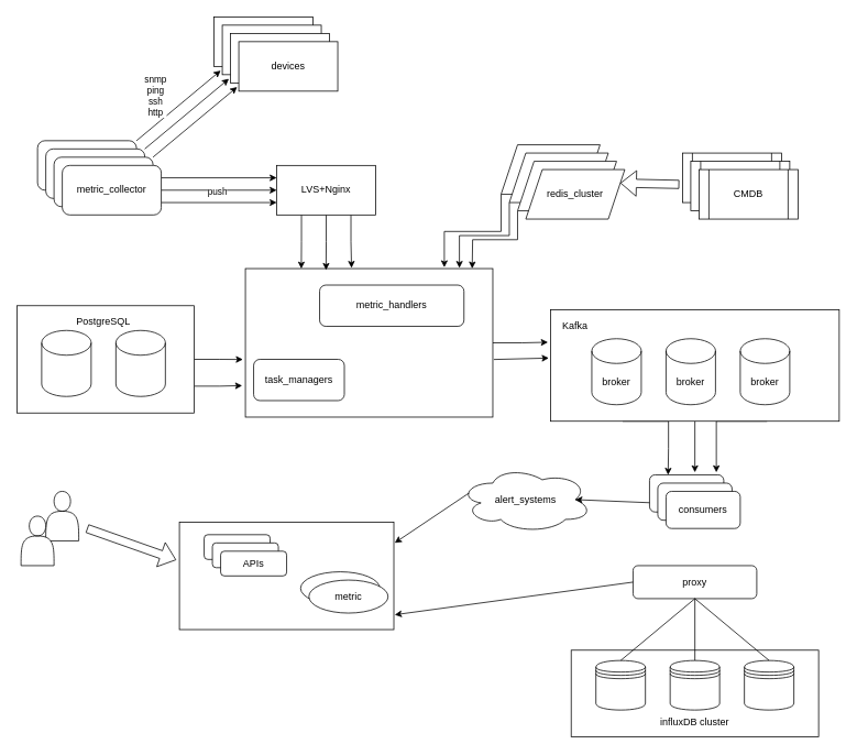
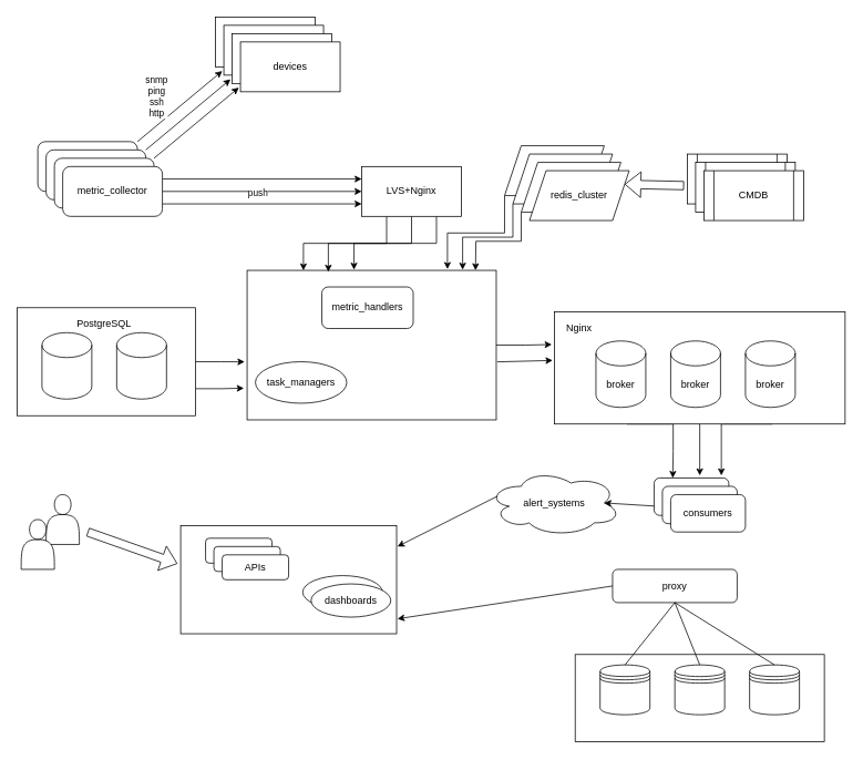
  <mxCell id="0" />
  <mxCell id="1" parent="0" />
  <mxCell id="2" style="edgeStyle=orthogonalEdgeStyle;rounded=0;orthogonalLoop=1;jettySize=auto;html=1;exitX=1;exitY=0.5;exitDx=0;exitDy=0;entryX=-0.009;entryY=0.291;entryDx=0;entryDy=0;entryPerimeter=0;" edge="1" parent="1" source="3" target="12"><mxGeometry relative="1" as="geometry" /></mxCell>
  <mxCell id="3" value="" style="rounded=0;whiteSpace=wrap;html=1;" vertex="1" parent="1"><mxGeometry x="297" y="325" width="300" height="180" as="geometry" /></mxCell>
  <mxCell id="4" value="" style="rounded=0;whiteSpace=wrap;html=1;" vertex="1" parent="1"><mxGeometry x="217" y="632.5" width="260" height="130" as="geometry" /></mxCell>
  <mxCell id="5" style="edgeStyle=orthogonalEdgeStyle;rounded=0;orthogonalLoop=1;jettySize=auto;html=1;exitX=1;exitY=0.5;exitDx=0;exitDy=0;entryX=-0.01;entryY=0.612;entryDx=0;entryDy=0;entryPerimeter=0;" edge="1" parent="1" source="7" target="3"><mxGeometry relative="1" as="geometry" /></mxCell>
  <mxCell id="6" style="edgeStyle=orthogonalEdgeStyle;rounded=0;orthogonalLoop=1;jettySize=auto;html=1;exitX=1;exitY=0.75;exitDx=0;exitDy=0;entryX=-0.013;entryY=0.788;entryDx=0;entryDy=0;entryPerimeter=0;" edge="1" parent="1" source="7" target="3"><mxGeometry relative="1" as="geometry" /></mxCell>
  <mxCell id="7" value="" style="rounded=0;whiteSpace=wrap;html=1;" vertex="1" parent="1"><mxGeometry x="20" y="370" width="215" height="130" as="geometry" /></mxCell>
  <mxCell id="8" value="" style="rounded=0;whiteSpace=wrap;html=1;" vertex="1" parent="1"><mxGeometry x="692" y="787.5" width="300" height="105" as="geometry" /></mxCell>
  <mxCell id="9" style="edgeStyle=orthogonalEdgeStyle;rounded=0;orthogonalLoop=1;jettySize=auto;html=1;exitX=0.5;exitY=1;exitDx=0;exitDy=0;entryX=0.611;entryY=-0.067;entryDx=0;entryDy=0;entryPerimeter=0;" edge="1" parent="1" source="12" target="41"><mxGeometry relative="1" as="geometry" /></mxCell>
  <mxCell id="10" style="edgeStyle=orthogonalEdgeStyle;rounded=0;orthogonalLoop=1;jettySize=auto;html=1;exitX=0.25;exitY=1;exitDx=0;exitDy=0;entryX=0.25;entryY=0;entryDx=0;entryDy=0;" edge="1" parent="1" source="12" target="41"><mxGeometry relative="1" as="geometry"><Array as="points"><mxPoint x="810" y="510" /><mxPoint x="810" y="543" /></Array></mxGeometry></mxCell>
  <mxCell id="11" style="edgeStyle=orthogonalEdgeStyle;rounded=0;orthogonalLoop=1;jettySize=auto;html=1;exitX=0.75;exitY=1;exitDx=0;exitDy=0;entryX=0.9;entryY=-0.067;entryDx=0;entryDy=0;entryPerimeter=0;" edge="1" parent="1" source="12" target="41"><mxGeometry relative="1" as="geometry"><Array as="points"><mxPoint x="868" y="510" /></Array></mxGeometry></mxCell>
  <mxCell id="12" value="" style="rounded=0;whiteSpace=wrap;html=1;" vertex="1" parent="1"><mxGeometry x="667" y="375" width="350" height="135" as="geometry" /></mxCell>
  <mxCell id="13" value="" style="edgeStyle=orthogonalEdgeStyle;rounded=0;orthogonalLoop=1;jettySize=auto;html=1;entryX=0.326;entryY=0.01;entryDx=0;entryDy=0;entryPerimeter=0;" edge="1" parent="1" source="16" target="3"><mxGeometry relative="1" as="geometry" /></mxCell>
  <mxCell id="14" style="edgeStyle=orthogonalEdgeStyle;rounded=0;orthogonalLoop=1;jettySize=auto;html=1;exitX=0.25;exitY=1;exitDx=0;exitDy=0;entryX=0.226;entryY=0.001;entryDx=0;entryDy=0;entryPerimeter=0;" edge="1" parent="1" source="16" target="3"><mxGeometry relative="1" as="geometry" /></mxCell>
  <mxCell id="15" style="edgeStyle=orthogonalEdgeStyle;rounded=0;orthogonalLoop=1;jettySize=auto;html=1;exitX=0.75;exitY=1;exitDx=0;exitDy=0;entryX=0.429;entryY=-0.004;entryDx=0;entryDy=0;entryPerimeter=0;" edge="1" parent="1" source="16" target="3"><mxGeometry relative="1" as="geometry" /></mxCell>
- <mxCell id="16" value="LVS+Nginx" style="rounded=0;whiteSpace=wrap;html=1;" vertex="1" parent="1"><mxGeometry x="335" y="200" width="120" height="60" as="geometry" /></mxCell>
+ <mxCell id="16" value="LVS+Nginx" style="rounded=0;whiteSpace=wrap;html=1;" vertex="1" parent="1"><mxGeometry x="435" y="200" width="120" height="60" as="geometry" /></mxCell>
  <mxCell id="17" value="" style="rounded=1;whiteSpace=wrap;html=1;" vertex="1" parent="1"><mxGeometry x="45" y="170" width="120" height="60" as="geometry" /></mxCell>
  <mxCell id="18" value="" style="rounded=1;whiteSpace=wrap;html=1;" vertex="1" parent="1"><mxGeometry x="55" y="180" width="120" height="60" as="geometry" /></mxCell>
  <mxCell id="19" value="" style="rounded=1;whiteSpace=wrap;html=1;" vertex="1" parent="1"><mxGeometry x="65" y="190" width="120" height="60" as="geometry" /></mxCell>
  <mxCell id="20" value="" style="edgeStyle=orthogonalEdgeStyle;rounded=0;orthogonalLoop=1;jettySize=auto;html=1;" edge="1" parent="1" source="24" target="16"><mxGeometry relative="1" as="geometry" /></mxCell>
  <mxCell id="21" value="push" style="edgeLabel;html=1;align=center;verticalAlign=middle;resizable=0;points=[];" vertex="1" connectable="0" parent="20"><mxGeometry x="-0.05" y="-1" relative="1" as="geometry"><mxPoint as="offset" /></mxGeometry></mxCell>
  <mxCell id="22" style="edgeStyle=orthogonalEdgeStyle;rounded=0;orthogonalLoop=1;jettySize=auto;html=1;exitX=1;exitY=0.25;exitDx=0;exitDy=0;entryX=0;entryY=0.25;entryDx=0;entryDy=0;" edge="1" parent="1" source="24" target="16"><mxGeometry relative="1" as="geometry" /></mxCell>
  <mxCell id="23" style="edgeStyle=orthogonalEdgeStyle;rounded=0;orthogonalLoop=1;jettySize=auto;html=1;exitX=1;exitY=0.75;exitDx=0;exitDy=0;entryX=0;entryY=0.75;entryDx=0;entryDy=0;" edge="1" parent="1" source="24" target="16"><mxGeometry relative="1" as="geometry" /></mxCell>
  <mxCell id="24" value="metric_collector" style="rounded=1;whiteSpace=wrap;html=1;" vertex="1" parent="1"><mxGeometry x="75" y="200" width="120" height="60" as="geometry" /></mxCell>
  <mxCell id="25" style="edgeStyle=orthogonalEdgeStyle;rounded=0;orthogonalLoop=1;jettySize=auto;html=1;exitX=0;exitY=1;exitDx=0;exitDy=0;entryX=0.804;entryY=-0.008;entryDx=0;entryDy=0;entryPerimeter=0;" edge="1" parent="1" source="26" target="3"><mxGeometry relative="1" as="geometry" /></mxCell>
  <mxCell id="26" value="" style="shape=parallelogram;perimeter=parallelogramPerimeter;whiteSpace=wrap;html=1;fixedSize=1;" vertex="1" parent="1"><mxGeometry x="607" y="175" width="120" height="60" as="geometry" /></mxCell>
  <mxCell id="27" style="edgeStyle=orthogonalEdgeStyle;rounded=0;orthogonalLoop=1;jettySize=auto;html=1;exitX=0;exitY=1;exitDx=0;exitDy=0;entryX=0.865;entryY=-0.004;entryDx=0;entryDy=0;entryPerimeter=0;" edge="1" parent="1" source="28" target="3"><mxGeometry relative="1" as="geometry" /></mxCell>
  <mxCell id="28" value="" style="shape=parallelogram;perimeter=parallelogramPerimeter;whiteSpace=wrap;html=1;fixedSize=1;" vertex="1" parent="1"><mxGeometry x="617" y="185" width="120" height="60" as="geometry" /></mxCell>
  <mxCell id="29" style="edgeStyle=orthogonalEdgeStyle;rounded=0;orthogonalLoop=1;jettySize=auto;html=1;exitX=0;exitY=1;exitDx=0;exitDy=0;" edge="1" parent="1" source="30"><mxGeometry relative="1" as="geometry"><mxPoint x="572" y="325" as="targetPoint" /></mxGeometry></mxCell>
  <mxCell id="30" value="" style="shape=parallelogram;perimeter=parallelogramPerimeter;whiteSpace=wrap;html=1;fixedSize=1;" vertex="1" parent="1"><mxGeometry x="627" y="195" width="120" height="60" as="geometry" /></mxCell>
  <mxCell id="31" value="redis_cluster" style="shape=parallelogram;perimeter=parallelogramPerimeter;whiteSpace=wrap;html=1;fixedSize=1;" vertex="1" parent="1"><mxGeometry x="637" y="205" width="120" height="60" as="geometry" /></mxCell>
- <mxCell id="32" value="task_managers" style="rounded=1;whiteSpace=wrap;html=1;" vertex="1" parent="1"><mxGeometry x="307" y="435" width="110" height="50" as="geometry" /></mxCell>
+ <mxCell id="32" value="task_managers" style="ellipse;whiteSpace=wrap;html=1;" vertex="1" parent="1"><mxGeometry x="307" y="435" width="110" height="50" as="geometry" /></mxCell>
  <mxCell id="33" value="broker" style="shape=cylinder3;whiteSpace=wrap;html=1;boundedLbl=1;backgroundOutline=1;size=15;" vertex="1" parent="1"><mxGeometry x="717" y="410" width="60" height="80" as="geometry" /></mxCell>
  <mxCell id="34" value="broker" style="shape=cylinder3;whiteSpace=wrap;html=1;boundedLbl=1;backgroundOutline=1;size=15;" vertex="1" parent="1"><mxGeometry x="807" y="410" width="60" height="80" as="geometry" /></mxCell>
  <mxCell id="35" value="broker" style="shape=cylinder3;whiteSpace=wrap;html=1;boundedLbl=1;backgroundOutline=1;size=15;" vertex="1" parent="1"><mxGeometry x="897" y="410" width="60" height="80" as="geometry" /></mxCell>
- <mxCell id="36" value="Kafka" style="text;html=1;strokeColor=none;fillColor=none;align=center;verticalAlign=middle;whiteSpace=wrap;rounded=0;" vertex="1" parent="1"><mxGeometry x="667" y="380" width="60" height="30" as="geometry" /></mxCell>
+ <mxCell id="36" value="Nginx" style="text;html=1;strokeColor=none;fillColor=none;align=center;verticalAlign=middle;whiteSpace=wrap;rounded=0;" vertex="1" parent="1"><mxGeometry x="667" y="380" width="60" height="30" as="geometry" /></mxCell>
  <mxCell id="37" value="CMDB" style="shape=process;whiteSpace=wrap;html=1;backgroundOutline=1;" vertex="1" parent="1"><mxGeometry x="827" y="185" width="120" height="60" as="geometry" /></mxCell>
  <mxCell id="38" value="CMDB" style="shape=process;whiteSpace=wrap;html=1;backgroundOutline=1;" vertex="1" parent="1"><mxGeometry x="837" y="195" width="120" height="60" as="geometry" /></mxCell>
  <mxCell id="39" value="CMDB" style="shape=process;whiteSpace=wrap;html=1;backgroundOutline=1;" vertex="1" parent="1"><mxGeometry x="847" y="205" width="120" height="60" as="geometry" /></mxCell>
  <mxCell id="40" value="" style="shape=flexArrow;endArrow=classic;html=1;rounded=0;entryX=1;entryY=0.25;entryDx=0;entryDy=0;exitX=-0.033;exitY=0.633;exitDx=0;exitDy=0;exitPerimeter=0;" edge="1" parent="1" source="37" target="31"><mxGeometry width="50" height="50" relative="1" as="geometry"><mxPoint x="497" y="125" as="sourcePoint" /><mxPoint x="547" y="75" as="targetPoint" /></mxGeometry></mxCell>
  <mxCell id="41" value="API" style="rounded=1;whiteSpace=wrap;html=1;" vertex="1" parent="1"><mxGeometry x="787" y="575" width="90" height="45" as="geometry" /></mxCell>
  <mxCell id="42" value="API" style="rounded=1;whiteSpace=wrap;html=1;" vertex="1" parent="1"><mxGeometry x="797" y="585" width="90" height="45" as="geometry" /></mxCell>
  <mxCell id="43" value="consumers" style="rounded=1;whiteSpace=wrap;html=1;" vertex="1" parent="1"><mxGeometry x="807" y="595" width="90" height="45" as="geometry" /></mxCell>
  <mxCell id="44" value="" style="shape=datastore;whiteSpace=wrap;html=1;" vertex="1" parent="1"><mxGeometry x="722" y="800" width="60" height="60" as="geometry" /></mxCell>
  <mxCell id="45" value="" style="shape=datastore;whiteSpace=wrap;html=1;" vertex="1" parent="1"><mxGeometry x="812" y="800" width="60" height="60" as="geometry" /></mxCell>
  <mxCell id="46" value="" style="shape=datastore;whiteSpace=wrap;html=1;" vertex="1" parent="1"><mxGeometry x="902" y="800" width="60" height="60" as="geometry" /></mxCell>
- <mxCell id="47" value="proxy" style="rounded=1;whiteSpace=wrap;html=1;" vertex="1" parent="1"><mxGeometry x="767" y="685" width="150" height="40" as="geometry" /></mxCell>
+ <mxCell id="47" value="proxy" style="rounded=1;whiteSpace=wrap;html=1;" vertex="1" parent="1"><mxGeometry x="737" y="685" width="150" height="40" as="geometry" /></mxCell>
  <mxCell id="48" value="" style="endArrow=none;html=1;rounded=0;entryX=0.5;entryY=1;entryDx=0;entryDy=0;exitX=0.5;exitY=0;exitDx=0;exitDy=0;" edge="1" parent="1" source="44" target="47"><mxGeometry width="50" height="50" relative="1" as="geometry"><mxPoint x="782" y="782.5" as="sourcePoint" /><mxPoint x="832" y="732.5" as="targetPoint" /></mxGeometry></mxCell>
  <mxCell id="49" value="" style="endArrow=none;html=1;rounded=0;exitX=0.5;exitY=0;exitDx=0;exitDy=0;entryX=0.5;entryY=1;entryDx=0;entryDy=0;" edge="1" parent="1" source="45" target="47"><mxGeometry width="50" height="50" relative="1" as="geometry"><mxPoint x="762" y="810" as="sourcePoint" /><mxPoint x="842" y="732.5" as="targetPoint" /></mxGeometry></mxCell>
  <mxCell id="50" value="" style="endArrow=none;html=1;rounded=0;exitX=0.5;exitY=0;exitDx=0;exitDy=0;entryX=0.5;entryY=1;entryDx=0;entryDy=0;" edge="1" parent="1" source="46" target="47"><mxGeometry width="50" height="50" relative="1" as="geometry"><mxPoint x="852" y="810" as="sourcePoint" /><mxPoint x="852" y="735" as="targetPoint" /></mxGeometry></mxCell>
- <mxCell id="51" value="influxDB cluster" style="text;html=1;strokeColor=none;fillColor=none;align=center;verticalAlign=middle;whiteSpace=wrap;rounded=0;" vertex="1" parent="1"><mxGeometry x="782" y="860" width="120" height="30" as="geometry" /></mxCell>
- <mxCell id="52" value="alert_systems" style="ellipse;shape=cloud;whiteSpace=wrap;html=1;rounded=1;" vertex="1" parent="1"><mxGeometry x="557" y="565" width="160" height="80" as="geometry" /></mxCell>
+ <mxCell id="52" value="alert_systems" style="ellipse;shape=cloud;whiteSpace=wrap;html=1;rounded=1;" vertex="1" parent="1"><mxGeometry x="587" y="565" width="160" height="80" as="geometry" /></mxCell>
  <mxCell id="53" value="" style="shape=actor;whiteSpace=wrap;html=1;" vertex="1" parent="1"><mxGeometry x="55" y="595" width="40" height="60" as="geometry" /></mxCell>
  <mxCell id="54" value="" style="shape=actor;whiteSpace=wrap;html=1;" vertex="1" parent="1"><mxGeometry x="25" y="625" width="40" height="60" as="geometry" /></mxCell>
  <mxCell id="55" value="" style="rounded=1;whiteSpace=wrap;html=1;" vertex="1" parent="1"><mxGeometry x="247" y="647.5" width="80" height="30" as="geometry" /></mxCell>
  <mxCell id="56" value="" style="rounded=1;whiteSpace=wrap;html=1;" vertex="1" parent="1"><mxGeometry x="257" y="657.5" width="80" height="30" as="geometry" /></mxCell>
  <mxCell id="57" value="APIs" style="rounded=1;whiteSpace=wrap;html=1;" vertex="1" parent="1"><mxGeometry x="267" y="667.5" width="80" height="30" as="geometry" /></mxCell>
  <mxCell id="58" value="" style="ellipse;whiteSpace=wrap;html=1;" vertex="1" parent="1"><mxGeometry x="364" y="692.5" width="96" height="40" as="geometry" /></mxCell>
- <mxCell id="59" value="metric" style="ellipse;whiteSpace=wrap;html=1;" vertex="1" parent="1"><mxGeometry x="374" y="702.5" width="96" height="40" as="geometry" /></mxCell>
+ <mxCell id="59" value="dashboards" style="ellipse;whiteSpace=wrap;html=1;" vertex="1" parent="1"><mxGeometry x="374" y="702.5" width="96" height="40" as="geometry" /></mxCell>
  <mxCell id="60" value="" style="shape=flexArrow;endArrow=classic;html=1;rounded=0;entryX=-0.015;entryY=0.351;entryDx=0;entryDy=0;entryPerimeter=0;" edge="1" parent="1" target="4"><mxGeometry width="50" height="50" relative="1" as="geometry"><mxPoint x="105" y="640" as="sourcePoint" /><mxPoint x="195" y="630" as="targetPoint" /></mxGeometry></mxCell>
  <mxCell id="61" value="" style="shape=cylinder3;whiteSpace=wrap;html=1;boundedLbl=1;backgroundOutline=1;size=15;" vertex="1" parent="1"><mxGeometry x="50" y="400" width="60" height="80" as="geometry" /></mxCell>
  <mxCell id="62" value="" style="shape=cylinder3;whiteSpace=wrap;html=1;boundedLbl=1;backgroundOutline=1;size=15;" vertex="1" parent="1"><mxGeometry x="140" y="400" width="60" height="80" as="geometry" /></mxCell>
  <mxCell id="63" value="PostgreSQL" style="text;html=1;strokeColor=none;fillColor=none;align=center;verticalAlign=middle;whiteSpace=wrap;rounded=0;" vertex="1" parent="1"><mxGeometry x="95" y="375" width="60" height="30" as="geometry" /></mxCell>
  <mxCell id="64" value="devices" style="rounded=0;whiteSpace=wrap;html=1;" vertex="1" parent="1"><mxGeometry x="259" y="20" width="120" height="60" as="geometry" /></mxCell>
  <mxCell id="65" value="devices" style="rounded=0;whiteSpace=wrap;html=1;" vertex="1" parent="1"><mxGeometry x="269" y="30" width="120" height="60" as="geometry" /></mxCell>
  <mxCell id="66" value="devices" style="rounded=0;whiteSpace=wrap;html=1;" vertex="1" parent="1"><mxGeometry x="279" y="40" width="120" height="60" as="geometry" /></mxCell>
  <mxCell id="67" value="devices" style="rounded=0;whiteSpace=wrap;html=1;" vertex="1" parent="1"><mxGeometry x="289" y="50" width="120" height="60" as="geometry" /></mxCell>
  <mxCell id="68" value="" style="endArrow=classic;html=1;rounded=0;entryX=0.067;entryY=1.083;entryDx=0;entryDy=0;entryPerimeter=0;exitX=1;exitY=0;exitDx=0;exitDy=0;" edge="1" parent="1" source="17" target="64"><mxGeometry width="50" height="50" relative="1" as="geometry"><mxPoint x="135" y="120" as="sourcePoint" /><mxPoint x="185" y="70" as="targetPoint" /></mxGeometry></mxCell>
  <mxCell id="69" value="" style="endArrow=classic;html=1;rounded=0;entryX=0.067;entryY=1.083;entryDx=0;entryDy=0;entryPerimeter=0;exitX=1;exitY=0;exitDx=0;exitDy=0;" edge="1" parent="1"><mxGeometry width="50" height="50" relative="1" as="geometry"><mxPoint x="175" y="180" as="sourcePoint" /><mxPoint x="277.04" y="94.98" as="targetPoint" /></mxGeometry></mxCell>
  <mxCell id="70" value="snmp&lt;br&gt;ping&lt;br&gt;ssh&lt;br&gt;http" style="edgeLabel;html=1;align=center;verticalAlign=middle;resizable=0;points=[];" vertex="1" connectable="0" parent="69"><mxGeometry x="-0.069" y="-1" relative="1" as="geometry"><mxPoint x="-36" y="-26" as="offset" /></mxGeometry></mxCell>
  <mxCell id="71" value="" style="endArrow=classic;html=1;rounded=0;entryX=0.067;entryY=1.083;entryDx=0;entryDy=0;entryPerimeter=0;exitX=1;exitY=0;exitDx=0;exitDy=0;" edge="1" parent="1"><mxGeometry width="50" height="50" relative="1" as="geometry"><mxPoint x="185" y="190" as="sourcePoint" /><mxPoint x="287.04" y="104.98" as="targetPoint" /></mxGeometry></mxCell>
  <mxCell id="72" value="" style="endArrow=classic;html=1;rounded=0;exitX=0.07;exitY=0.4;exitDx=0;exitDy=0;exitPerimeter=0;entryX=1.004;entryY=0.192;entryDx=0;entryDy=0;entryPerimeter=0;" edge="1" parent="1" source="52" target="4"><mxGeometry width="50" height="50" relative="1" as="geometry"><mxPoint x="497" y="612.5" as="sourcePoint" /><mxPoint x="497" y="657.5" as="targetPoint" /></mxGeometry></mxCell>
  <mxCell id="73" value="" style="endArrow=classic;html=1;rounded=0;entryX=1.004;entryY=0.862;entryDx=0;entryDy=0;exitX=0;exitY=0.5;exitDx=0;exitDy=0;entryPerimeter=0;" edge="1" parent="1" source="47" target="4"><mxGeometry width="50" height="50" relative="1" as="geometry"><mxPoint x="697" y="767" as="sourcePoint" /><mxPoint x="498.6" y="772.5" as="targetPoint" /></mxGeometry></mxCell>
- <mxCell id="74" value="metric_handlers" style="rounded=1;whiteSpace=wrap;html=1;" vertex="1" parent="1"><mxGeometry x="387" y="345" width="175" height="50" as="geometry" /></mxCell>
+ <mxCell id="74" value="metric_handlers" style="rounded=1;whiteSpace=wrap;html=1;" vertex="1" parent="1"><mxGeometry x="387" y="345" width="110" height="50" as="geometry" /></mxCell>
  <mxCell id="75" value="" style="endArrow=classic;html=1;rounded=0;entryX=-0.006;entryY=0.433;entryDx=0;entryDy=0;entryPerimeter=0;exitX=1.004;exitY=0.612;exitDx=0;exitDy=0;exitPerimeter=0;" edge="1" parent="1" source="3" target="12"><mxGeometry width="50" height="50" relative="1" as="geometry"><mxPoint x="607" y="535" as="sourcePoint" /><mxPoint x="657" y="485" as="targetPoint" /></mxGeometry></mxCell>
  <mxCell id="76" value="" style="endArrow=classic;html=1;rounded=0;entryX=0.875;entryY=0.5;entryDx=0;entryDy=0;entryPerimeter=0;exitX=0;exitY=0.75;exitDx=0;exitDy=0;" edge="1" parent="1" source="41" target="52"><mxGeometry width="50" height="50" relative="1" as="geometry"><mxPoint x="737" y="605" as="sourcePoint" /><mxPoint x="787" y="555" as="targetPoint" /></mxGeometry></mxCell>
